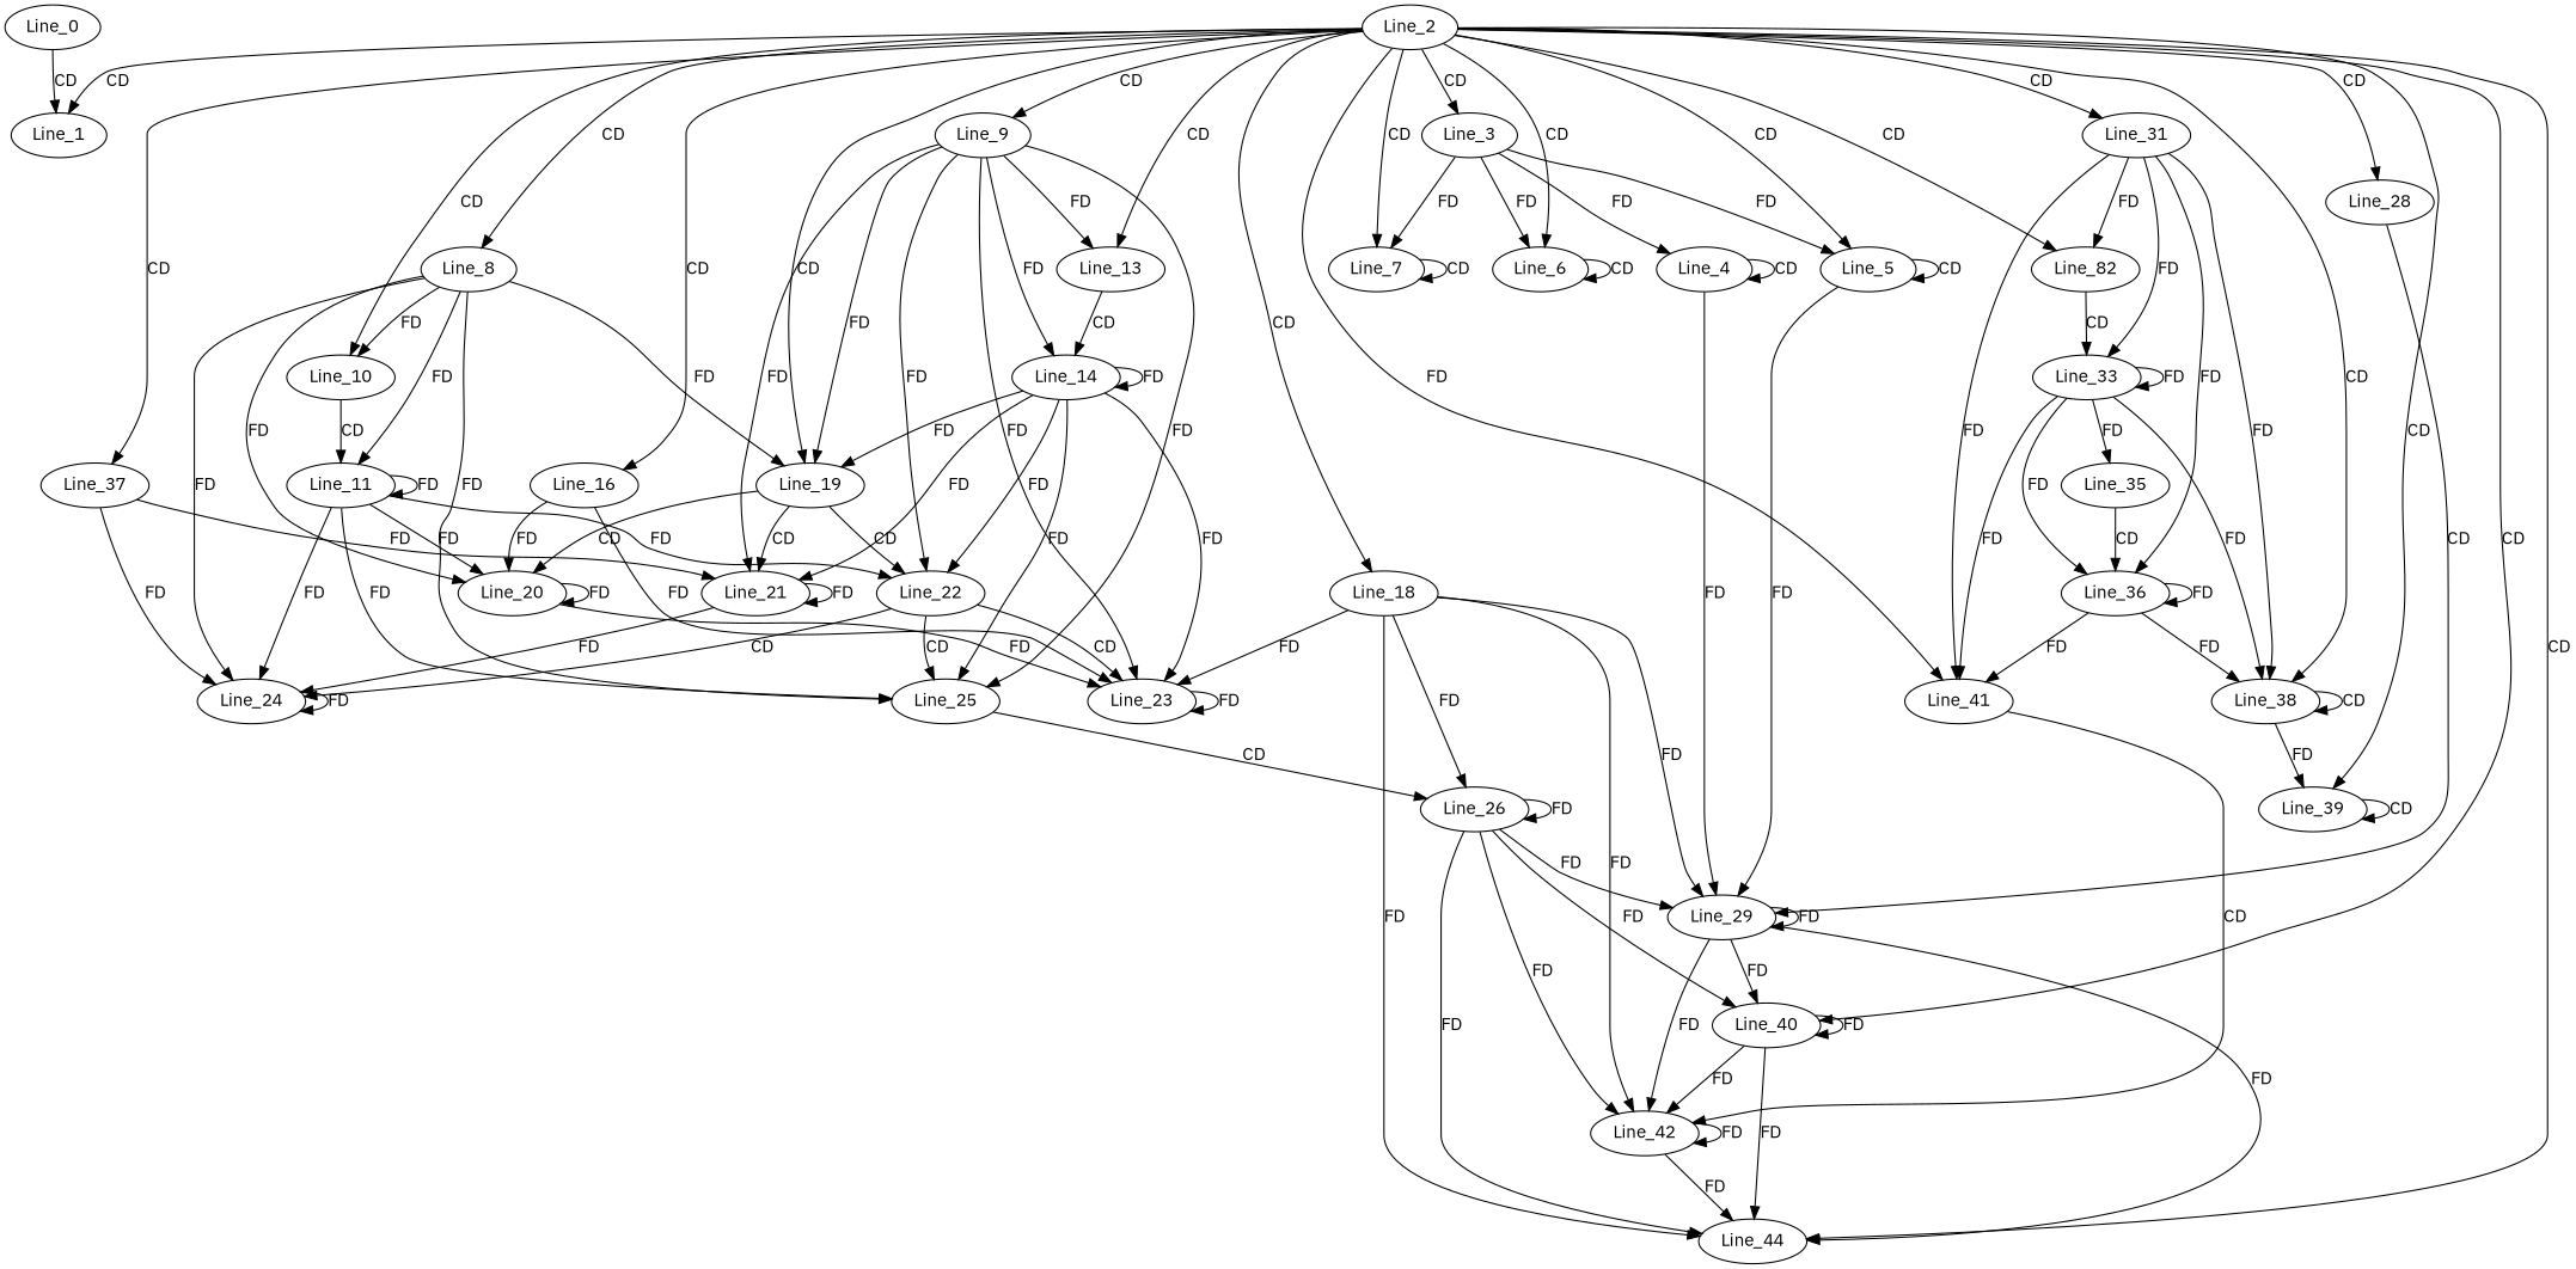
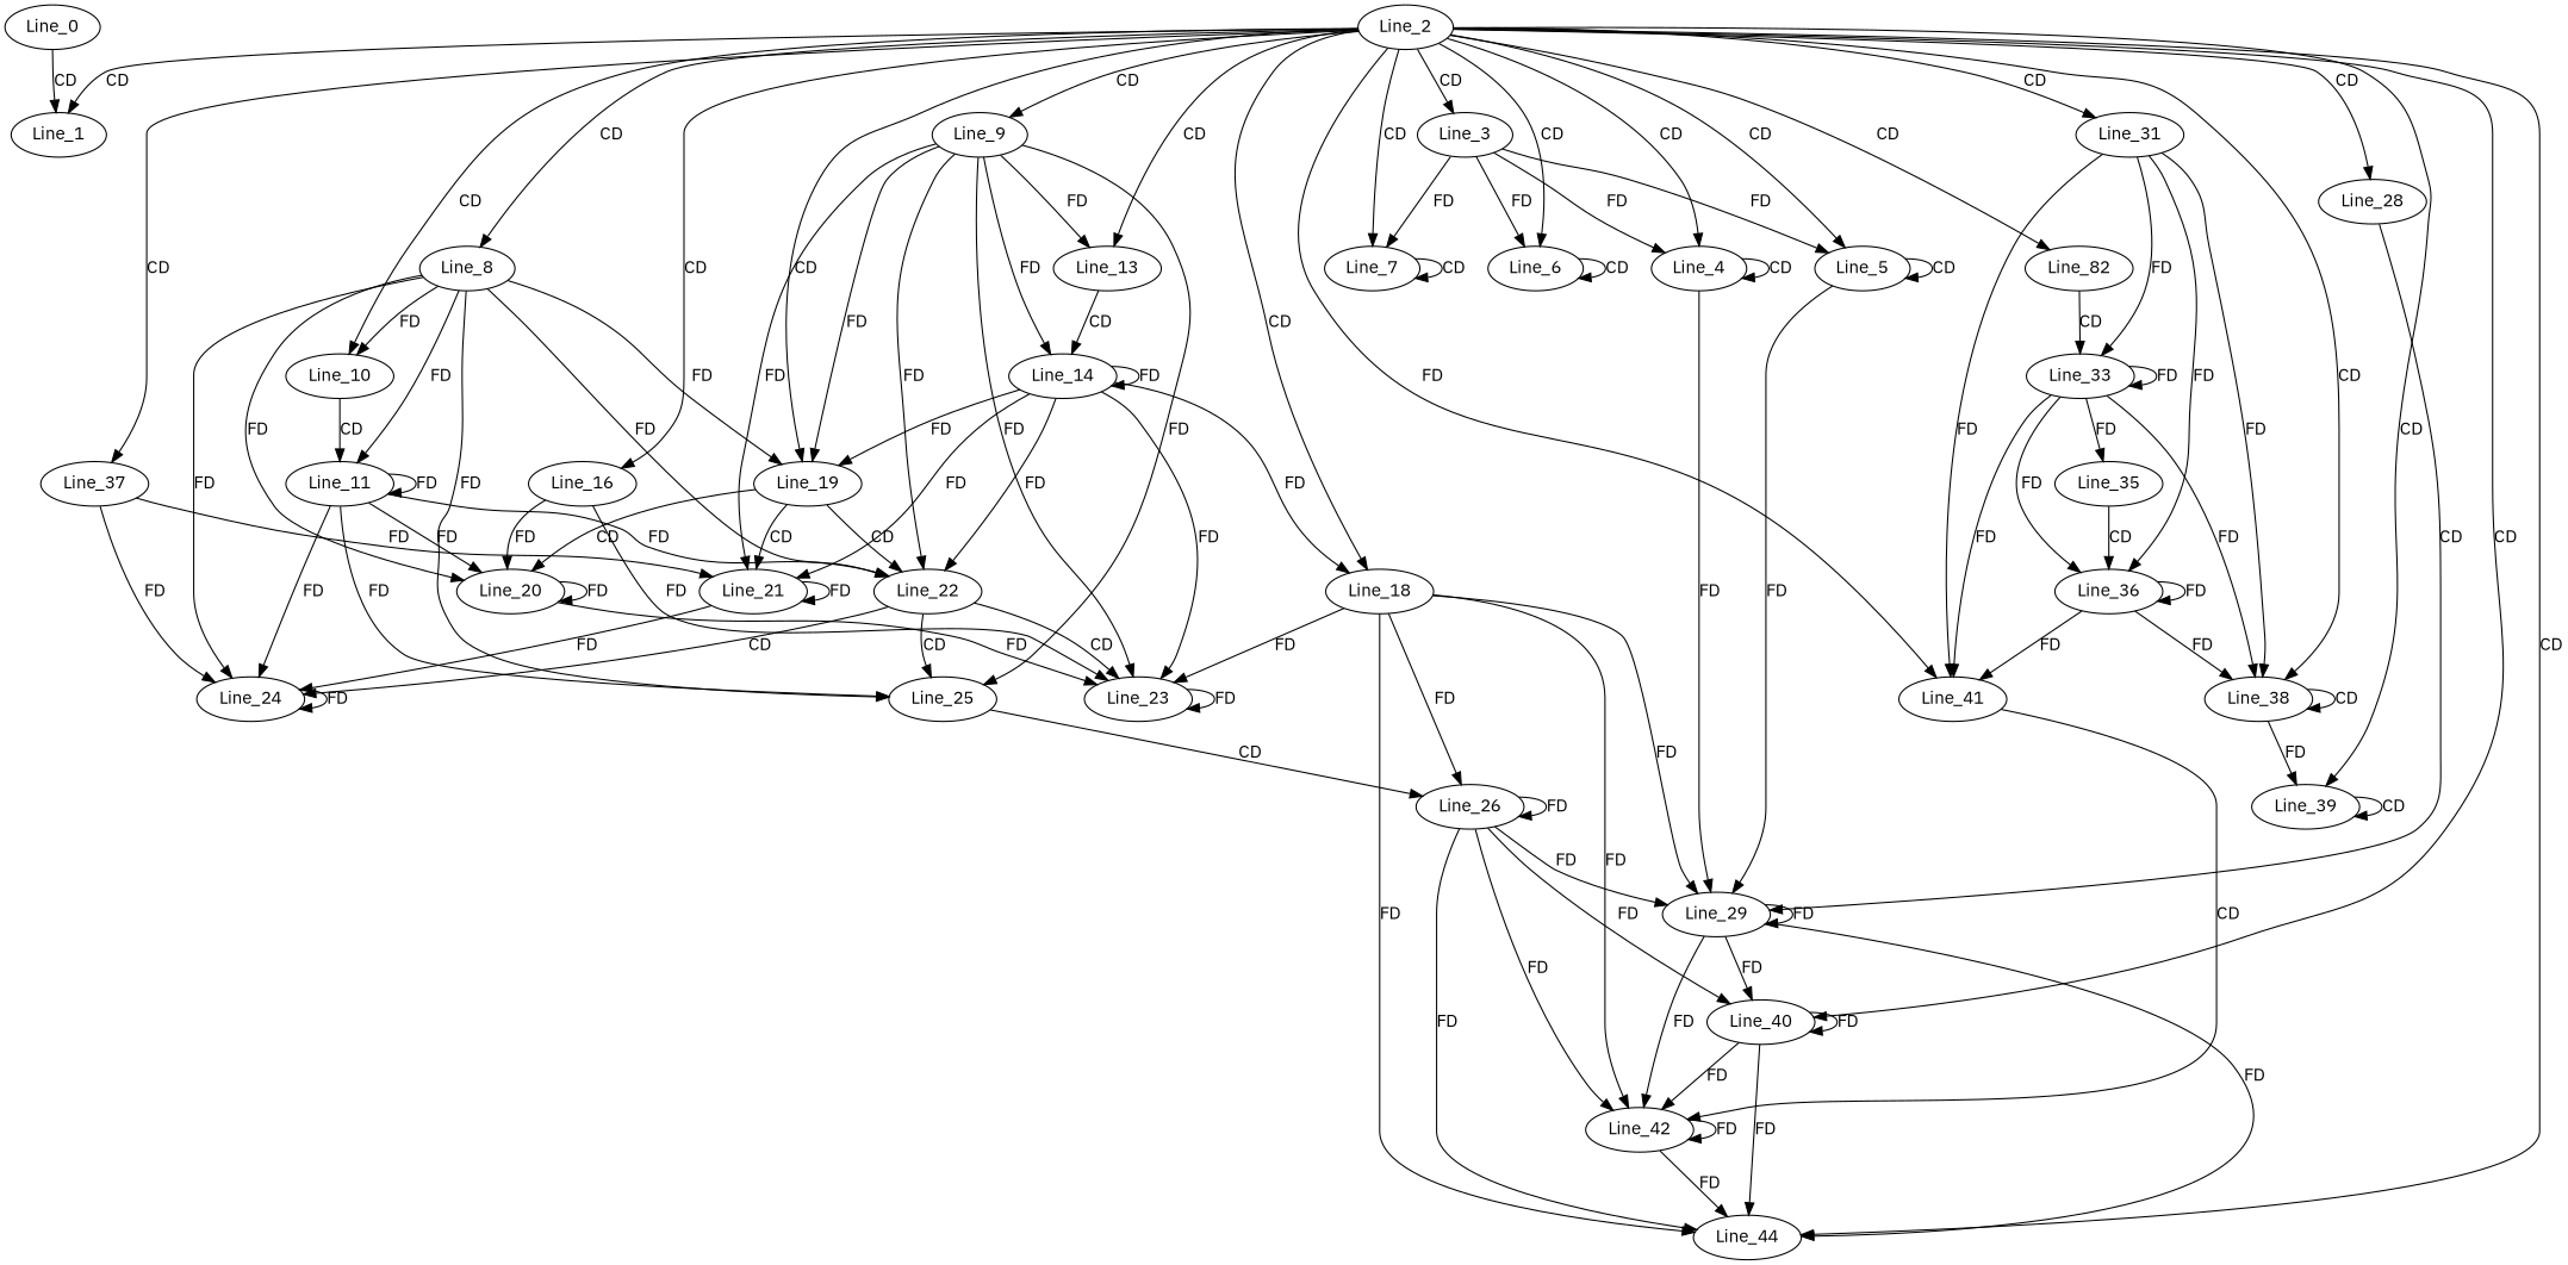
  digraph {
    fontname="IBM Plex Sans"
    node [fontname="IBM Plex Sans"]
    edge [fontname="IBM Plex Sans"]
    Line_0
    Line_1
    Line_2
    Line_3
    Line_4
    Line_5
    Line_6
    Line_7
    Line_8
    Line_9
    Line_10
    Line_13
    Line_16
    n14 [label=Line_37]
    Line_18
    Line_19
    Line_28
    Line_31
    n19 [label=Line_82]
    Line_38
    Line_39
    Line_40
    Line_41
    Line_44
    Line_29
    Line_11
    Line_20
    Line_22
    Line_24
    Line_25
    Line_14
    Line_21
    Line_23
    Line_26
    Line_42
    Line_33
    Line_36
    Line_35
    Line_0 -> Line_1 [label=CD]
    Line_2 -> Line_1 [label=CD]
    Line_2 -> Line_3 [label=CD]
+   Line_2 -> Line_4 [label=CD]
    Line_2 -> Line_5 [label=CD]
    Line_2 -> Line_6 [label=CD]
    Line_2 -> Line_7 [label=CD]
    Line_2 -> Line_8 [label=CD]
    Line_2 -> Line_9 [label=CD]
    Line_2 -> Line_10 [label=CD]
    Line_2 -> Line_13 [label=CD]
    Line_2 -> Line_16 [label=CD]
    Line_2 -> n14 [label=CD]
    Line_2 -> Line_18 [label=CD]
    Line_2 -> Line_19 [label=CD]
    Line_2 -> Line_28 [label=CD]
    Line_2 -> Line_31 [label=CD]
    Line_2 -> n19 [label=CD]
    Line_2 -> Line_38 [label=CD]
    Line_2 -> Line_39 [label=CD]
    Line_2 -> Line_40 [label=CD]
    Line_2 -> Line_41 [label=FD]
    Line_2 -> Line_44 [label=CD]
    Line_3 -> Line_4 [label=FD]
    Line_3 -> Line_5 [label=FD]
    Line_3 -> Line_6 [label=FD]
    Line_3 -> Line_7 [label=FD]
    Line_4 -> Line_4 [label=CD]
    Line_4 -> Line_29 [label=FD]
    Line_5 -> Line_5 [label=CD]
    Line_5 -> Line_29 [label=FD]
    Line_6 -> Line_6 [label=CD]
    Line_7 -> Line_7 [label=CD]
    Line_8 -> Line_10 [label=FD]
    Line_8 -> Line_19 [label=FD]
    Line_8 -> Line_11 [label=FD]
    Line_8 -> Line_20 [label=FD]
+   Line_8 -> Line_22 [label=FD]
    Line_8 -> Line_24 [label=FD]
    Line_8 -> Line_25 [label=FD]
    Line_9 -> Line_13 [label=FD]
    Line_9 -> Line_19 [label=FD]
    Line_9 -> Line_22 [label=FD]
    Line_9 -> Line_25 [label=FD]
    Line_9 -> Line_14 [label=FD]
    Line_9 -> Line_21 [label=FD]
    Line_9 -> Line_23 [label=FD]
    Line_10 -> Line_11 [label=CD]
    Line_13 -> Line_14 [label=CD]
    Line_16 -> Line_20 [label=FD]
    Line_16 -> Line_23 [label=FD]
    n14 -> Line_24 [label=FD]
    n14 -> Line_21 [label=FD]
    Line_18 -> Line_44 [label=FD]
    Line_18 -> Line_29 [label=FD]
    Line_18 -> Line_23 [label=FD]
    Line_18 -> Line_26 [label=FD]
    Line_18 -> Line_42 [label=FD]
    Line_19 -> Line_20 [label=CD]
    Line_19 -> Line_22 [label=CD]
    Line_19 -> Line_21 [label=CD]
    Line_28 -> Line_29 [label=CD]
-   Line_31 -> n19 [label=FD]
    Line_31 -> Line_38 [label=FD]
    Line_31 -> Line_41 [label=FD]
    Line_31 -> Line_33 [label=FD]
    Line_31 -> Line_36 [label=FD]
    n19 -> Line_33 [label=CD]
    Line_38 -> Line_38 [label=CD]
    Line_38 -> Line_39 [label=FD]
    Line_39 -> Line_39 [label=CD]
    Line_40 -> Line_40 [label=FD]
    Line_40 -> Line_44 [label=FD]
    Line_40 -> Line_42 [label=FD]
    Line_41 -> Line_42 [label=CD]
    Line_29 -> Line_40 [label=FD]
    Line_29 -> Line_44 [label=FD]
    Line_29 -> Line_29 [label=FD]
    Line_29 -> Line_42 [label=FD]
    Line_11 -> Line_11 [label=FD]
    Line_11 -> Line_20 [label=FD]
    Line_11 -> Line_22 [label=FD]
    Line_11 -> Line_24 [label=FD]
    Line_11 -> Line_25 [label=FD]
    Line_20 -> Line_20 [label=FD]
    Line_20 -> Line_23 [label=FD]
    Line_22 -> Line_24 [label=CD]
    Line_22 -> Line_25 [label=CD]
    Line_22 -> Line_23 [label=CD]
    Line_24 -> Line_24 [label=FD]
    Line_25 -> Line_26 [label=CD]
    Line_14 -> Line_19 [label=FD]
    Line_14 -> Line_22 [label=FD]
-   Line_14 -> Line_25 [label=FD]
+   Line_14 -> Line_18 [label=FD]
    Line_14 -> Line_14 [label=FD]
    Line_14 -> Line_21 [label=FD]
    Line_14 -> Line_23 [label=FD]
    Line_21 -> Line_24 [label=FD]
    Line_21 -> Line_21 [label=FD]
    Line_23 -> Line_23 [label=FD]
    Line_26 -> Line_40 [label=FD]
    Line_26 -> Line_44 [label=FD]
    Line_26 -> Line_29 [label=FD]
    Line_26 -> Line_26 [label=FD]
    Line_26 -> Line_42 [label=FD]
    Line_42 -> Line_44 [label=FD]
    Line_42 -> Line_42 [label=FD]
    Line_33 -> Line_38 [label=FD]
    Line_33 -> Line_41 [label=FD]
    Line_33 -> Line_33 [label=FD]
    Line_33 -> Line_36 [label=FD]
    Line_33 -> Line_35 [label=FD]
    Line_36 -> Line_38 [label=FD]
    Line_36 -> Line_41 [label=FD]
    Line_36 -> Line_36 [label=FD]
    Line_35 -> Line_36 [label=CD]
  }
